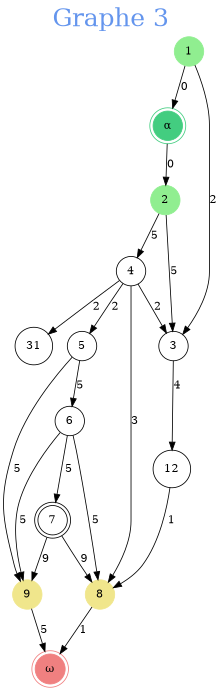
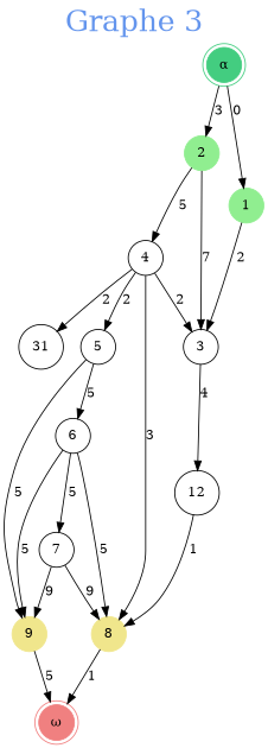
  digraph {
    fontcolor=cornflowerblue
    fontsize=30
    label="Graphe 3"
    labelloc=t
    rankdir=TB
    node [shape=circle]
    n1 [color=seagreen3 label="α" shape=doublecircle style=filled]
    n2 [color=lightgreen label=1 style=filled]
    n3 [color=lightgreen label=2 style=filled]
    n4 [label=3]
    n5 [label=4]
    n6 [label=12]
    n7 [label=5]
    n8 [color=khaki label=8 style=filled]
    n9 [label=31]
    n10 [label=6]
    n11 [color=khaki label=9 style=filled]
    n12 [color=lightcoral label="ω" shape=doublecircle style=filled]
-   n13 [label=7 shape=doublecircle]
-   n2 -> n1 [label=0]
-   n1 -> n3 [label=0]
+   n13 [label=7]
+   n1 -> n2 [label=0]
+   n1 -> n3 [label=3]
    n2 -> n4 [label=2]
-   n3 -> n4 [label=5]
+   n3 -> n4 [label=7]
    n3 -> n5 [label=5]
    n4 -> n6 [label=4]
    n5 -> n4 [label=2]
    n5 -> n7 [label=2]
    n5 -> n8 [label=3]
    n5 -> n9 [label=2]
    n6 -> n8 [label=1]
    n7 -> n10 [label=5]
    n7 -> n11 [label=5]
    n8 -> n12 [label=1]
    n10 -> n8 [label=5]
    n10 -> n11 [label=5]
    n10 -> n13 [label=5]
    n11 -> n12 [label=5]
    n13 -> n8 [label=9]
    n13 -> n11 [label=9]
  }
